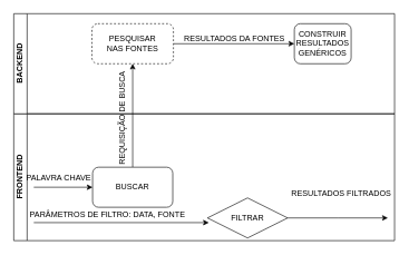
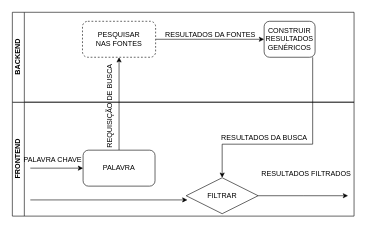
  <mxCell id="0" />
  <mxCell id="1" parent="0" />
  <mxCell id="2" value="" style="edgeStyle=orthogonalEdgeStyle;rounded=0;orthogonalLoop=1;jettySize=auto;html=1;" edge="1" parent="1" source="6" target="14"><mxGeometry relative="1" as="geometry" /></mxCell>
  <mxCell id="3" value="" style="endArrow=classic;html=1;entryX=0;entryY=0.5;entryDx=0;entryDy=0;" edge="1" parent="1" target="6"><mxGeometry width="50" height="50" relative="1" as="geometry"><mxPoint x="50" y="280" as="sourcePoint" /><mxPoint x="123" y="290" as="targetPoint" /></mxGeometry></mxCell>
  <mxCell id="4" value="FRONTEND" style="swimlane;html=1;startSize=20;horizontal=0;" vertex="1" parent="1"><mxGeometry x="20" y="170" width="570" height="190" as="geometry" /></mxCell>
  <mxCell id="5" value="PALAVRA CHAVE" style="text;html=1;align=center;verticalAlign=middle;resizable=0;points=[];autosize=1;" vertex="1" parent="4"><mxGeometry x="12" y="86" width="110" height="20" as="geometry" /></mxCell>
- <mxCell id="6" value="BUSCAR" style="rounded=1;whiteSpace=wrap;html=1;" vertex="1" parent="4"><mxGeometry x="118" y="80" width="120" height="60" as="geometry" /></mxCell>
+ <mxCell id="6" value="PALAVRA" style="rounded=1;whiteSpace=wrap;html=1;" vertex="1" parent="4"><mxGeometry x="118" y="80" width="120" height="60" as="geometry" /></mxCell>
  <mxCell id="7" value="FILTRAR" style="rhombus;whiteSpace=wrap;html=1;" vertex="1" parent="4"><mxGeometry x="290" y="126" width="120" height="60" as="geometry" /></mxCell>
  <mxCell id="8" value="" style="endArrow=classic;html=1;" edge="1" parent="4"><mxGeometry width="50" height="50" relative="1" as="geometry"><mxPoint x="30" y="163" as="sourcePoint" /><mxPoint x="292" y="163" as="targetPoint" /></mxGeometry></mxCell>
- <mxCell id="9" value="PARÂMETROS DE FILTRO: DATA, FONTE" style="text;html=1;align=center;verticalAlign=middle;resizable=0;points=[];autosize=1;" vertex="1" parent="4"><mxGeometry x="20" y="142" width="240" height="20" as="geometry" /></mxCell>
  <mxCell id="10" value="RESULTADOS FILTRADOS" style="text;html=1;align=center;verticalAlign=middle;resizable=0;points=[];autosize=1;" vertex="1" parent="4"><mxGeometry x="410" y="110" width="160" height="20" as="geometry" /></mxCell>
+ <mxCell id="11" value="RESULTADOS DA BUSCA" style="text;html=1;align=center;verticalAlign=middle;resizable=0;points=[];autosize=1;" vertex="1" parent="4"><mxGeometry x="340" y="50" width="160" height="20" as="geometry" /></mxCell>
  <mxCell id="12" value="&lt;div&gt;BACKEND&lt;/div&gt;" style="swimlane;html=1;startSize=20;horizontal=0;" vertex="1" parent="1"><mxGeometry x="20" y="20" width="570" height="150" as="geometry" /></mxCell>
  <mxCell id="13" value="" style="edgeStyle=orthogonalEdgeStyle;rounded=0;orthogonalLoop=1;jettySize=auto;html=1;" edge="1" parent="12" source="14" target="15"><mxGeometry relative="1" as="geometry" /></mxCell>
  <mxCell id="14" value="PESQUISAR &lt;br&gt;NAS FONTES" style="rounded=1;whiteSpace=wrap;html=1;dashed=1;" vertex="1" parent="12"><mxGeometry x="117" y="15" width="122" height="60" as="geometry" /></mxCell>
  <mxCell id="15" value="CONSTRUIR RESULTADOS GENÉRICOS" style="rounded=1;whiteSpace=wrap;html=1;" vertex="1" parent="12"><mxGeometry x="420" y="15" width="85" height="60" as="geometry" /></mxCell>
  <mxCell id="16" value="REQUISIÇÃO DE BUSCA" style="text;html=1;align=center;verticalAlign=middle;resizable=0;points=[];autosize=1;rotation=-90;" vertex="1" parent="12"><mxGeometry x="88" y="147" width="150" height="20" as="geometry" /></mxCell>
  <mxCell id="17" value="RESULTADOS DA FONTES" style="text;html=1;align=center;verticalAlign=middle;resizable=0;points=[];autosize=1;" vertex="1" parent="12"><mxGeometry x="250" y="27" width="160" height="20" as="geometry" /></mxCell>
  <mxCell id="18" style="edgeStyle=orthogonalEdgeStyle;rounded=0;orthogonalLoop=1;jettySize=auto;html=1;" edge="1" parent="1" source="7"><mxGeometry relative="1" as="geometry"><mxPoint x="580" y="326" as="targetPoint" /></mxGeometry></mxCell>
+ <mxCell id="19" style="edgeStyle=orthogonalEdgeStyle;rounded=0;orthogonalLoop=1;jettySize=auto;html=1;entryX=0.5;entryY=0;entryDx=0;entryDy=0;" edge="1" parent="1" source="15" target="7"><mxGeometry relative="1" as="geometry"><mxPoint x="521" y="270" as="targetPoint" /><Array as="points"><mxPoint x="521" y="240" /><mxPoint x="370" y="240" /></Array></mxGeometry></mxCell>
